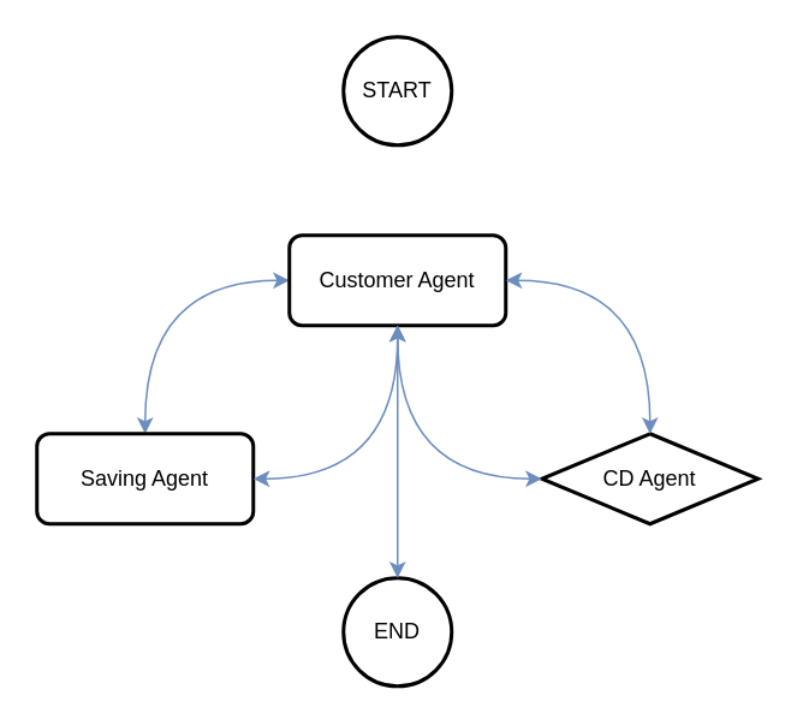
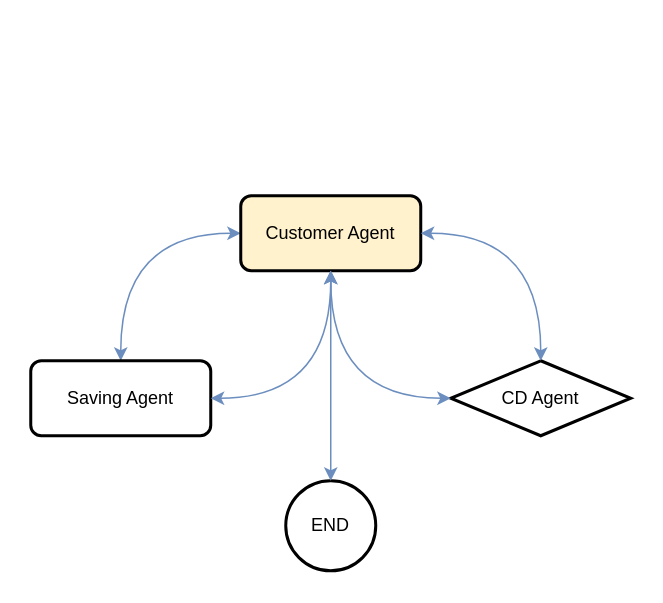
  <mxCell id="0" />
  <mxCell id="1" parent="0" />
- <mxCell id="2" value="START" style="strokeWidth=2;html=1;shape=mxgraph.flowchart.start_2;whiteSpace=wrap;" vertex="1" parent="1"><mxGeometry x="190" y="20" width="60" height="60" as="geometry" /></mxCell>
  <mxCell id="3" value="END" style="strokeWidth=2;html=1;shape=mxgraph.flowchart.start_2;whiteSpace=wrap;" vertex="1" parent="1"><mxGeometry x="190" y="320" width="60" height="60" as="geometry" /></mxCell>
  <mxCell id="4" style="html=1;exitX=0;exitY=0.5;exitDx=0;exitDy=0;entryX=0.5;entryY=0;entryDx=0;entryDy=0;startArrow=classic;startFill=1;fillColor=#dae8fc;strokeColor=#6c8ebf;edgeStyle=orthogonalEdgeStyle;curved=1;" edge="1" parent="1" source="5" target="6"><mxGeometry relative="1" as="geometry" /></mxCell>
- <mxCell id="5" value="Customer Agent" style="rounded=1;whiteSpace=wrap;html=1;absoluteArcSize=1;arcSize=14;strokeWidth=2;" vertex="1" parent="1"><mxGeometry x="160" y="130" width="120" height="50" as="geometry" /></mxCell>
+ <mxCell id="5" value="Customer Agent" style="rounded=1;whiteSpace=wrap;html=1;absoluteArcSize=1;arcSize=14;strokeWidth=2;fillColor=#fff2cc;" vertex="1" parent="1"><mxGeometry x="160" y="130" width="120" height="50" as="geometry" /></mxCell>
  <mxCell id="6" value="Saving Agent&lt;span style=&quot;color: rgba(0, 0, 0, 0); font-family: monospace; font-size: 0px; text-align: start;&quot;&gt;%3CmxGraphModel%3E%3Croot%3E%3CmxCell%20id%3D%220%22%2F%3E%3CmxCell%20id%3D%221%22%20parent%3D%220%22%2F%3E%3CmxCell%20id%3D%222%22%20value%3D%22Customer%20Agent%22%20style%3D%22rounded%3D1%3BwhiteSpace%3Dwrap%3Bhtml%3D1%3BabsoluteArcSize%3D1%3BarcSize%3D14%3BstrokeWidth%3D2%3B%22%20vertex%3D%221%22%20parent%3D%221%22%3E%3CmxGeometry%20x%3D%22370%22%20y%3D%22190%22%20width%3D%22120%22%20height%3D%2250%22%20as%3D%22geometry%22%2F%3E%3C%2FmxCell%3E%3C%2Froot%3E%3C%2FmxGraphModel%3E&lt;/span&gt;" style="rounded=1;whiteSpace=wrap;html=1;absoluteArcSize=1;arcSize=14;strokeWidth=2;" vertex="1" parent="1"><mxGeometry x="20" y="240" width="120" height="50" as="geometry" /></mxCell>
  <mxCell id="7" value="CD Agent" style="rhombus;whiteSpace=wrap;html=1;absoluteArcSize=1;arcSize=14;strokeWidth=2;" vertex="1" parent="1"><mxGeometry x="300" y="240" width="120" height="50" as="geometry" /></mxCell>
  <mxCell id="8" style="html=1;exitX=0.5;exitY=1;exitDx=0;exitDy=0;entryX=1;entryY=0.5;entryDx=0;entryDy=0;startArrow=classic;startFill=1;fillColor=#dae8fc;strokeColor=#6c8ebf;edgeStyle=orthogonalEdgeStyle;curved=1;" edge="1" parent="1" source="5" target="6"><mxGeometry relative="1" as="geometry"><mxPoint x="170" y="165" as="sourcePoint" /><mxPoint x="120" y="250" as="targetPoint" /></mxGeometry></mxCell>
  <mxCell id="9" style="html=1;entryX=0.5;entryY=0;entryDx=0;entryDy=0;startArrow=classic;startFill=1;fillColor=#dae8fc;strokeColor=#6c8ebf;edgeStyle=orthogonalEdgeStyle;curved=1;exitX=1;exitY=0.5;exitDx=0;exitDy=0;" edge="1" parent="1" source="5" target="7"><mxGeometry relative="1" as="geometry"><mxPoint x="220" y="180" as="sourcePoint" /><mxPoint x="130" y="260" as="targetPoint" /></mxGeometry></mxCell>
  <mxCell id="10" style="html=1;exitX=0.5;exitY=1;exitDx=0;exitDy=0;entryX=0;entryY=0.5;entryDx=0;entryDy=0;startArrow=classic;startFill=1;fillColor=#dae8fc;strokeColor=#6c8ebf;edgeStyle=orthogonalEdgeStyle;curved=1;" edge="1" parent="1" source="5" target="7"><mxGeometry relative="1" as="geometry"><mxPoint x="190" y="185" as="sourcePoint" /><mxPoint x="140" y="270" as="targetPoint" /></mxGeometry></mxCell>
  <mxCell id="11" style="html=1;entryX=0.5;entryY=0;entryDx=0;entryDy=0;startArrow=classic;startFill=1;fillColor=#dae8fc;strokeColor=#6c8ebf;entryPerimeter=0;" edge="1" parent="1" target="3"><mxGeometry relative="1" as="geometry"><mxPoint x="220" y="180" as="sourcePoint" /><mxPoint x="310" y="275" as="targetPoint" /></mxGeometry></mxCell>
